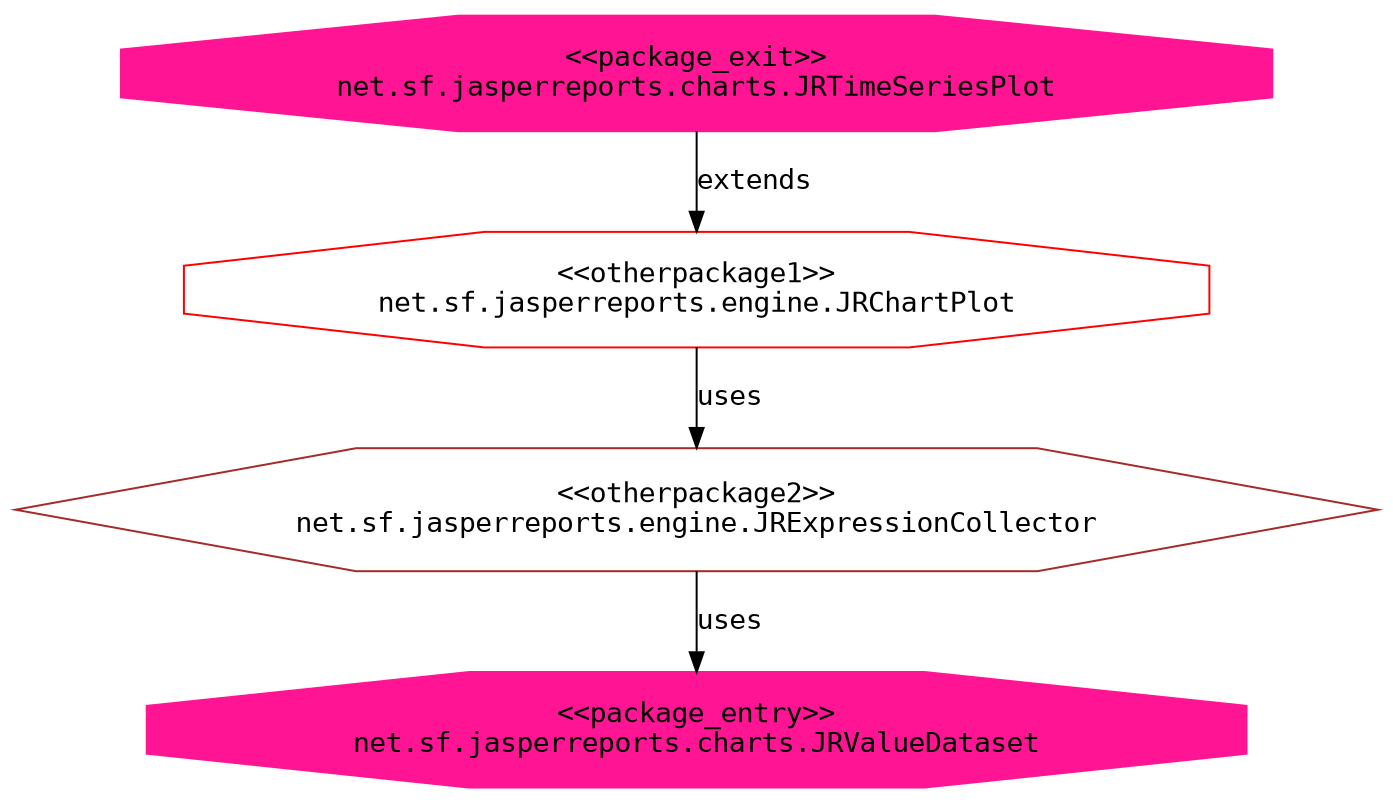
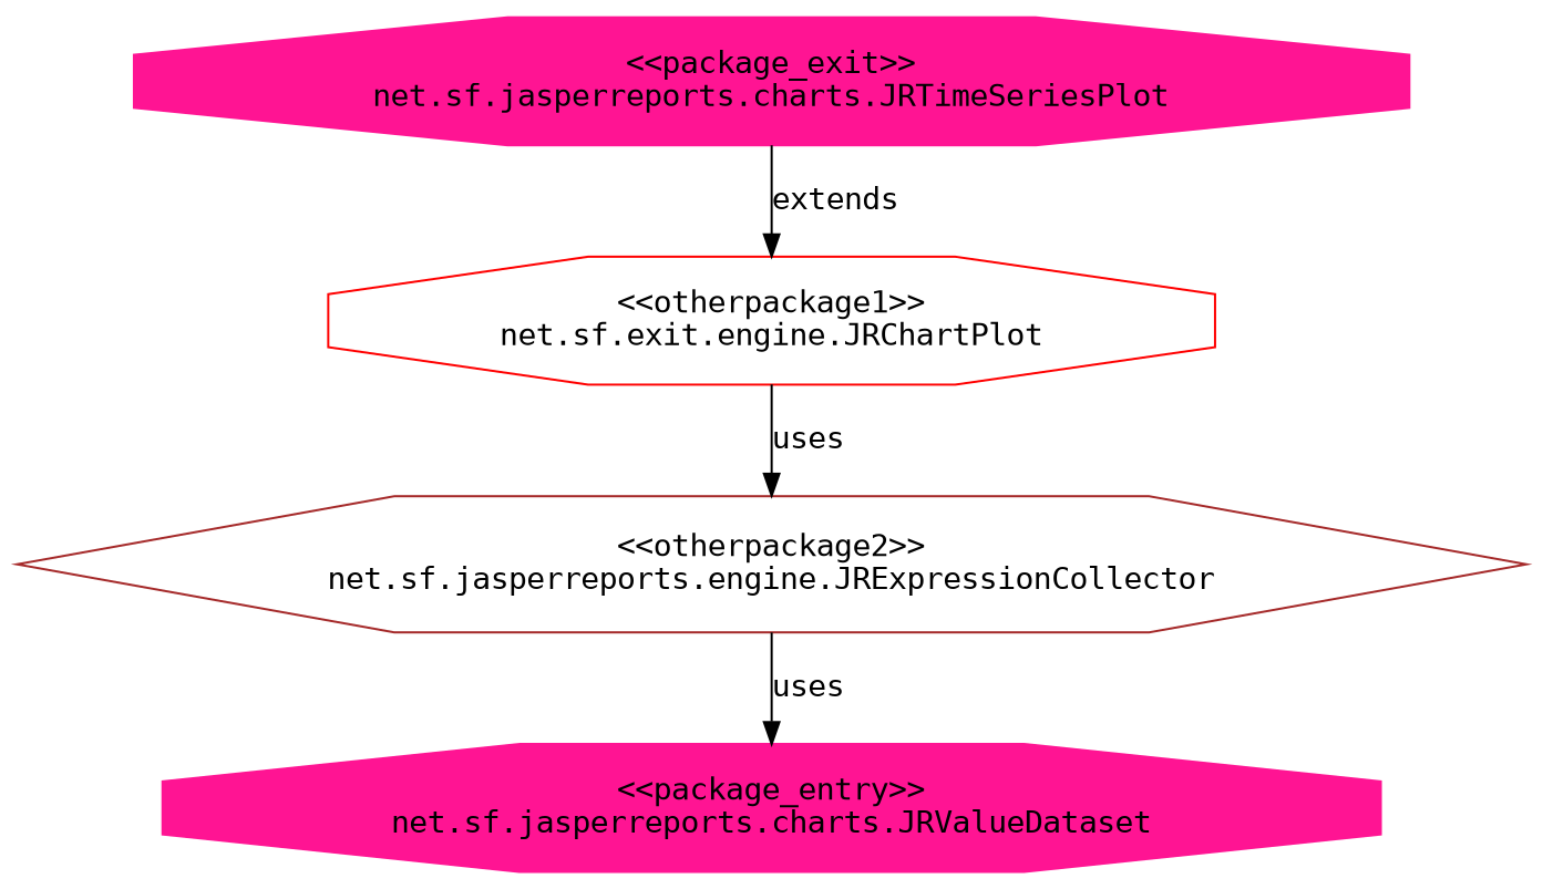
  digraph {
    fontname="DejaVu Sans Mono"
    node [color=deeppink shape=octagon fontname="DejaVu Sans Mono"]
    edge [fontname="DejaVu Sans Mono"]
    n1 [label="<<package_exit>>\nnet.sf.jasperreports.charts.JRTimeSeriesPlot" style=filled]
-   n2 [label="<<otherpackage1>>\nnet.sf.jasperreports.engine.JRChartPlot" color=red]
+   n2 [label="<<otherpackage1>>\nnet.sf.exit.engine.JRChartPlot" color=red]
    n3 [label="<<package_entry>>\nnet.sf.jasperreports.charts.JRValueDataset" style=filled]
    n4 [label="<<otherpackage2>>\nnet.sf.jasperreports.engine.JRExpressionCollector" color=brown shape=hexagon]
    n1 -> n2 [label=extends]
    n2 -> n4 [label=uses]
    n4 -> n3 [label=uses]
  }
